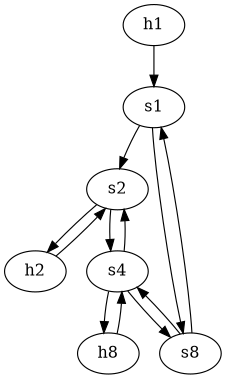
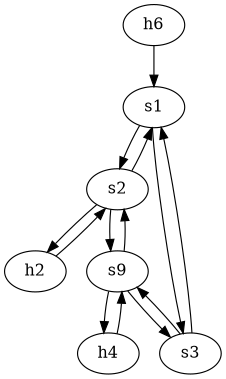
  digraph {
    node [type=switch]
    edge [capacity="1Gbps" cost=1 dst_port=1 src_port=1]
-   h1 [ip="172.31.1.100" type=host]
+   h1 [ip="172.31.1.100" type=host label=h6]
    s1 [ip="172.31.1.1"]
    s2 [ip="172.31.2.1"]
-   s3 [ip="172.31.3.1" label=s8]
+   s3 [ip="172.31.3.1"]
    h2 [ip="172.31.2.100" type=host]
-   s4 [ip="172.31.4.1"]
-   h4 [ip="172.31.4.100" type=host label=h8]
+   s4 [ip="172.31.4.1" label=s9]
+   h4 [ip="172.31.4.100" type=host]
    h1 -> s1
    s1 -> s2 [dst_port=2 src_port=2]
    s1 -> s3 [dst_port=3 src_port=3]
+   s2 -> s1 [dst_port=2 src_port=2]
    s2 -> h2
    s2 -> s4 [dst_port=2 src_port=3]
    s3 -> s1 [dst_port=3 src_port=3]
    s3 -> s4 [dst_port=3 src_port=2]
    h2 -> s2
    s4 -> s2 [dst_port=3 src_port=2]
    s4 -> s3 [dst_port=2 src_port=3]
    s4 -> h4
    h4 -> s4
  }
